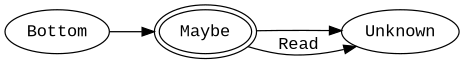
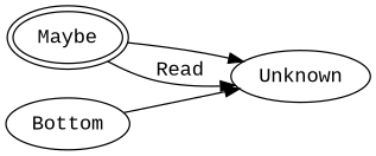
  digraph {
    fontname="Liberation Mono"
    rankdir=LR
    node [fontname="Liberation Mono"]
    edge [fontname="Liberation Mono"]
    Maybe [peripheries=2]
    Unknown
    Bottom
    Maybe -> Unknown
    Maybe -> Unknown [label=Read]
-   Bottom -> Maybe
+   Bottom -> Unknown
  }
